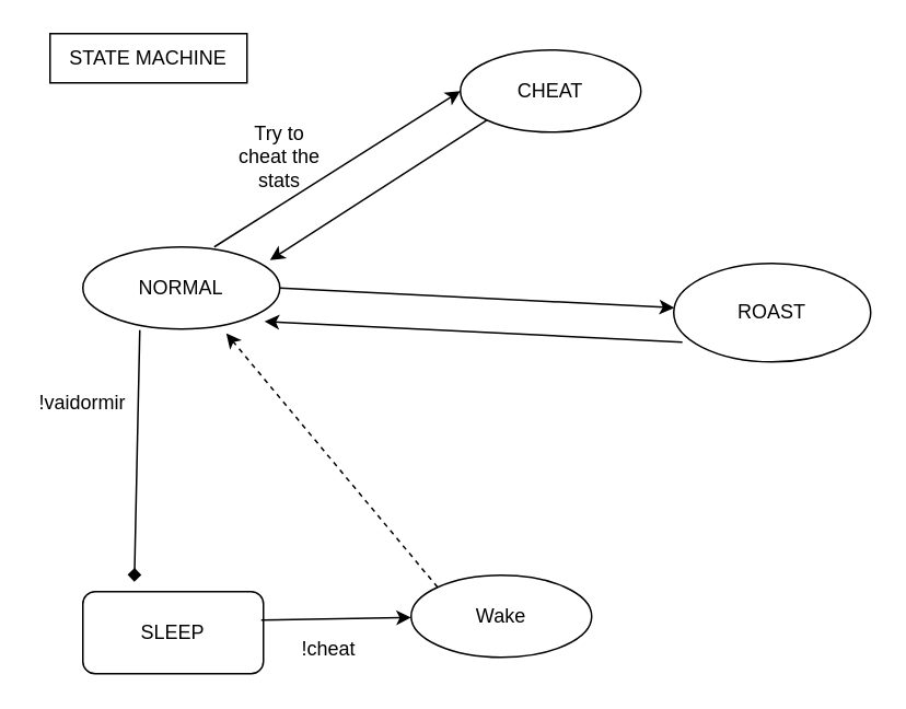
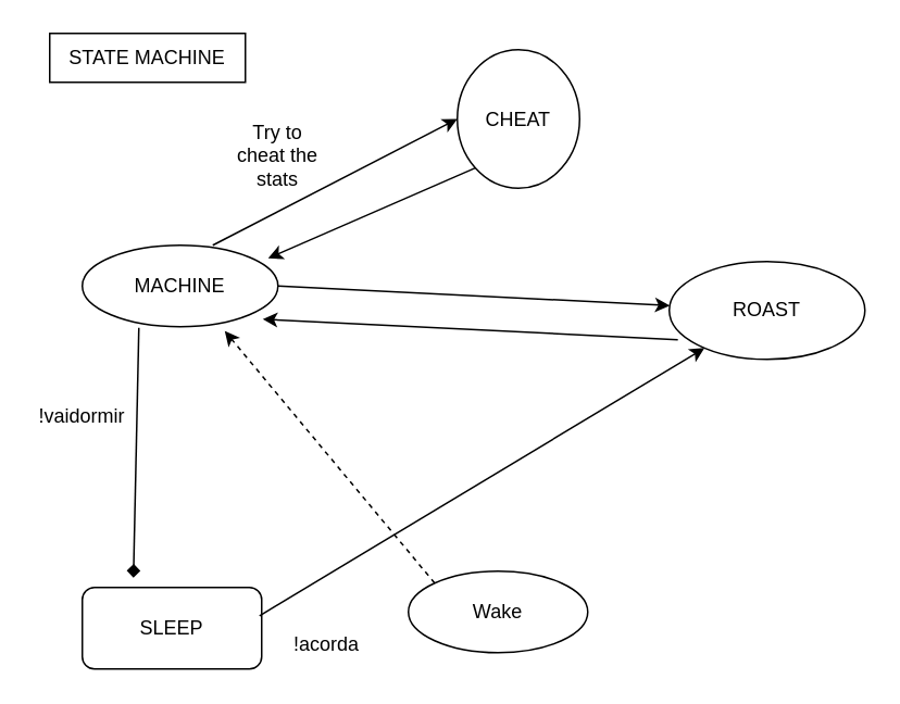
  <mxCell id="0" />
  <mxCell id="1" parent="0" />
  <mxCell id="2" value="STATE MACHINE" style="rounded=0;whiteSpace=wrap;html=1;" vertex="1" parent="1"><mxGeometry x="30" y="20" width="120" height="30" as="geometry" /></mxCell>
- <mxCell id="3" value="NORMAL" style="ellipse;whiteSpace=wrap;html=1;" vertex="1" parent="1"><mxGeometry x="50" y="150" width="120" height="50" as="geometry" /></mxCell>
- <mxCell id="4" value="CHEAT" style="ellipse;whiteSpace=wrap;html=1;" vertex="1" parent="1"><mxGeometry x="280" y="30" width="110" height="50" as="geometry" /></mxCell>
+ <mxCell id="3" value="MACHINE" style="ellipse;whiteSpace=wrap;html=1;" vertex="1" parent="1"><mxGeometry x="50" y="150" width="120" height="50" as="geometry" /></mxCell>
+ <mxCell id="4" value="CHEAT" style="ellipse;whiteSpace=wrap;html=1;" vertex="1" parent="1"><mxGeometry x="280" y="30" width="75" height="85" as="geometry" /></mxCell>
  <mxCell id="5" value="" style="endArrow=classic;html=1;rounded=0;entryX=0;entryY=0.5;entryDx=0;entryDy=0;" edge="1" parent="1" target="4"><mxGeometry width="50" height="50" relative="1" as="geometry"><mxPoint x="130" y="150" as="sourcePoint" /><mxPoint x="180" y="100" as="targetPoint" /></mxGeometry></mxCell>
  <mxCell id="6" value="" style="endArrow=classic;html=1;rounded=0;exitX=0;exitY=1;exitDx=0;exitDy=0;entryX=0.95;entryY=0.16;entryDx=0;entryDy=0;entryPerimeter=0;" edge="1" parent="1" source="4" target="3"><mxGeometry width="50" height="50" relative="1" as="geometry"><mxPoint x="380" y="270" as="sourcePoint" /><mxPoint x="200" y="220" as="targetPoint" /></mxGeometry></mxCell>
  <mxCell id="7" value="Try to cheat the stats" style="text;html=1;align=center;verticalAlign=middle;whiteSpace=wrap;rounded=0;" vertex="1" parent="1"><mxGeometry x="140" y="80" width="60" height="30" as="geometry" /></mxCell>
  <mxCell id="8" value="SLEEP" style="whiteSpace=wrap;html=1;rounded=1;" vertex="1" parent="1"><mxGeometry x="50" y="360" width="110" height="50" as="geometry" /></mxCell>
  <mxCell id="9" value="" style="endArrow=diamond;html=1;rounded=0;exitX=0.289;exitY=1.013;exitDx=0;exitDy=0;exitPerimeter=0;entryX=0.285;entryY=-0.12;entryDx=0;entryDy=0;entryPerimeter=0;" edge="1" parent="1" source="3" target="8"><mxGeometry width="50" height="50" relative="1" as="geometry"><mxPoint x="380" y="270" as="sourcePoint" /><mxPoint x="430" y="220" as="targetPoint" /></mxGeometry></mxCell>
- <mxCell id="10" value="!vaidormir" style="text;html=1;align=center;verticalAlign=middle;whiteSpace=wrap;rounded=0;" vertex="1" parent="1"><mxGeometry x="20" y="230" width="60" height="30" as="geometry" /></mxCell>
+ <mxCell id="10" value="!vaidormir" style="text;html=1;align=center;verticalAlign=middle;whiteSpace=wrap;rounded=0;" vertex="1" parent="1"><mxGeometry x="20" y="240" width="60" height="30" as="geometry" /></mxCell>
  <mxCell id="11" value="Wake" style="ellipse;whiteSpace=wrap;html=1;" vertex="1" parent="1"><mxGeometry x="250" y="350" width="110" height="50" as="geometry" /></mxCell>
- <mxCell id="12" value="" style="endArrow=classic;html=1;rounded=0;exitX=0.988;exitY=0.347;exitDx=0;exitDy=0;exitPerimeter=0;" edge="1" parent="1" source="8" target="11"><mxGeometry width="50" height="50" relative="1" as="geometry"><mxPoint x="380" y="270" as="sourcePoint" /><mxPoint x="430" y="220" as="targetPoint" /></mxGeometry></mxCell>
- <mxCell id="13" value="!cheat" style="text;html=1;align=center;verticalAlign=middle;whiteSpace=wrap;rounded=0;" vertex="1" parent="1"><mxGeometry x="170" y="380" width="60" height="30" as="geometry" /></mxCell>
+ <mxCell id="12" value="" style="endArrow=classic;html=1;rounded=0;exitX=0.988;exitY=0.347;exitDx=0;exitDy=0;exitPerimeter=0;" edge="1" parent="1" source="8" target="16"><mxGeometry width="50" height="50" relative="1" as="geometry"><mxPoint x="380" y="270" as="sourcePoint" /><mxPoint x="430" y="220" as="targetPoint" /></mxGeometry></mxCell>
+ <mxCell id="13" value="!acorda" style="text;html=1;align=center;verticalAlign=middle;whiteSpace=wrap;rounded=0;" vertex="1" parent="1"><mxGeometry x="170" y="380" width="60" height="30" as="geometry" /></mxCell>
  <mxCell id="14" value="" style="endArrow=classic;html=1;rounded=0;entryX=0.728;entryY=1.053;entryDx=0;entryDy=0;entryPerimeter=0;exitX=0;exitY=0;exitDx=0;exitDy=0;dashed=1;" edge="1" parent="1" source="11" target="3"><mxGeometry width="50" height="50" relative="1" as="geometry"><mxPoint x="380" y="270" as="sourcePoint" /><mxPoint x="430" y="220" as="targetPoint" /></mxGeometry></mxCell>
  <mxCell id="15" value="" style="endArrow=classic;html=1;rounded=0;exitX=1;exitY=0.5;exitDx=0;exitDy=0;" edge="1" parent="1" source="3" target="16"><mxGeometry width="50" height="50" relative="1" as="geometry"><mxPoint x="380" y="270" as="sourcePoint" /><mxPoint x="440" y="180" as="targetPoint" /></mxGeometry></mxCell>
  <mxCell id="16" value="ROAST" style="ellipse;whiteSpace=wrap;html=1;" vertex="1" parent="1"><mxGeometry x="410" y="160" width="120" height="60" as="geometry" /></mxCell>
  <mxCell id="17" value="" style="endArrow=classic;html=1;rounded=0;entryX=0.922;entryY=0.907;entryDx=0;entryDy=0;entryPerimeter=0;exitX=0.044;exitY=0.8;exitDx=0;exitDy=0;exitPerimeter=0;" edge="1" parent="1" source="16" target="3"><mxGeometry width="50" height="50" relative="1" as="geometry"><mxPoint x="380" y="270" as="sourcePoint" /><mxPoint x="430" y="220" as="targetPoint" /></mxGeometry></mxCell>
